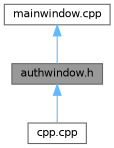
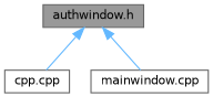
  digraph {
    node [color=grey40 fillcolor=white fontname=Helvetica fontsize=10 shape=box style=filled]
    edge [color=steelblue1 dir=back fontname=Helvetica fontsize=10 labelfontname=Helvetica labelfontsize=10 style=solid]
    n1 [color=gray40 fillcolor=grey60 fontcolor=black height=0.2 label="authwindow.h" width=0.4]
    n2 [height=0.2 label="cpp.cpp" width=0.4]
    n3 [height=0.2 label="mainwindow.cpp" width=0.4]
    n1 -> n2
-   n3 -> n1
+   n1 -> n3
  }
